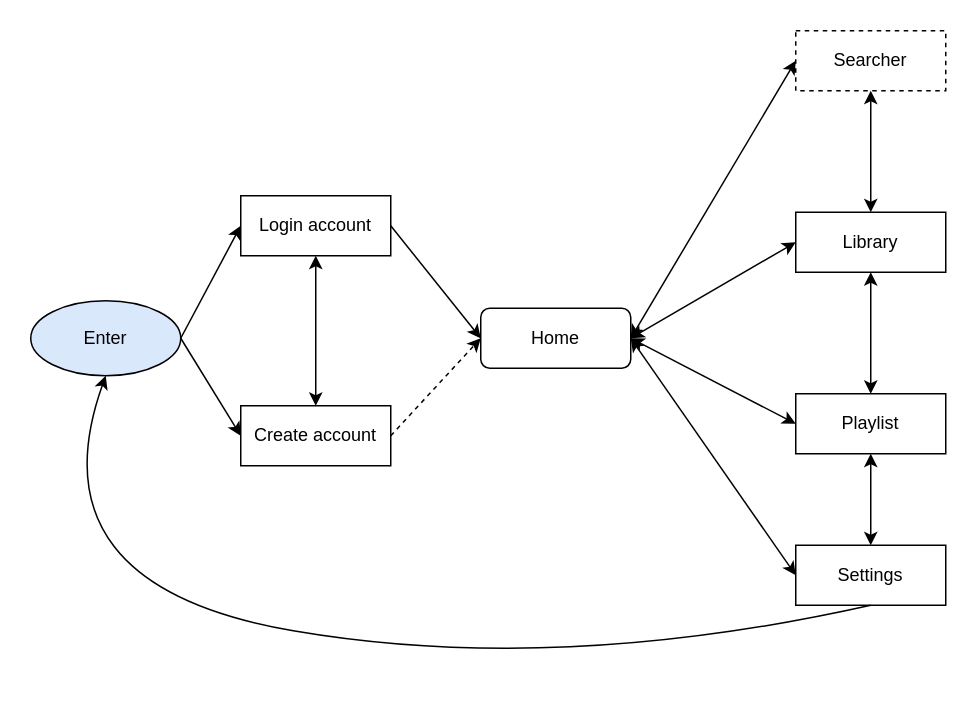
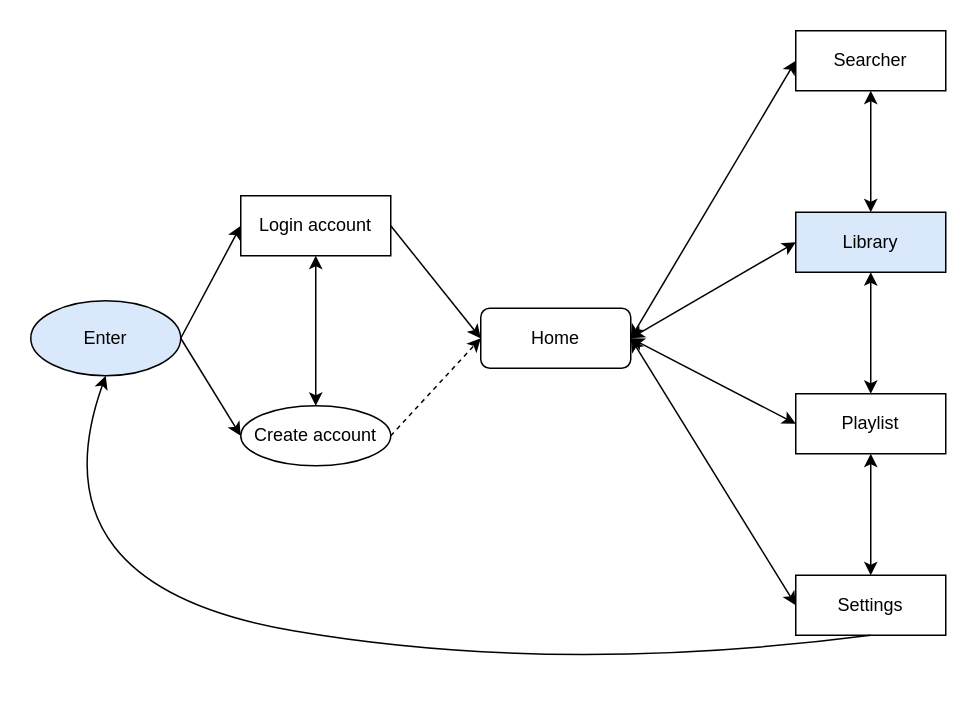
  <mxCell id="0" />
  <mxCell id="1" parent="0" />
  <mxCell id="2" value="Enter" style="ellipse;whiteSpace=wrap;html=1;fillColor=#dae8fc;" vertex="1" parent="1"><mxGeometry x="20" y="200" width="100" height="50" as="geometry" /></mxCell>
  <mxCell id="3" value="Login account" style="rounded=0;whiteSpace=wrap;html=1;" vertex="1" parent="1"><mxGeometry x="160" y="130" width="100" height="40" as="geometry" /></mxCell>
- <mxCell id="4" value="Create account" style="rounded=0;whiteSpace=wrap;html=1;" vertex="1" parent="1"><mxGeometry x="160" y="270" width="100" height="40" as="geometry" /></mxCell>
+ <mxCell id="4" value="Create account" style="ellipse;whiteSpace=wrap;html=1;" vertex="1" parent="1"><mxGeometry x="160" y="270" width="100" height="40" as="geometry" /></mxCell>
  <mxCell id="5" value="Home" style="whiteSpace=wrap;html=1;rounded=1;" vertex="1" parent="1"><mxGeometry x="320" y="205" width="100" height="40" as="geometry" /></mxCell>
- <mxCell id="6" value="Library" style="rounded=0;whiteSpace=wrap;html=1;" vertex="1" parent="1"><mxGeometry x="530" y="141" width="100" height="40" as="geometry" /></mxCell>
+ <mxCell id="6" value="Library" style="rounded=0;whiteSpace=wrap;html=1;fillColor=#dae8fc;" vertex="1" parent="1"><mxGeometry x="530" y="141" width="100" height="40" as="geometry" /></mxCell>
  <mxCell id="7" value="Playlist" style="rounded=0;whiteSpace=wrap;html=1;" vertex="1" parent="1"><mxGeometry x="530" y="262" width="100" height="40" as="geometry" /></mxCell>
- <mxCell id="8" value="Settings" style="rounded=0;whiteSpace=wrap;html=1;" vertex="1" parent="1"><mxGeometry x="530" y="363" width="100" height="40" as="geometry" /></mxCell>
+ <mxCell id="8" value="Settings" style="rounded=0;whiteSpace=wrap;html=1;" vertex="1" parent="1"><mxGeometry x="530" y="383" width="100" height="40" as="geometry" /></mxCell>
  <mxCell id="9" value="" style="endArrow=classic;html=1;entryX=0;entryY=0.5;entryDx=0;entryDy=0;exitX=1;exitY=0.5;exitDx=0;exitDy=0;" edge="1" parent="1" source="2" target="3"><mxGeometry width="50" height="50" relative="1" as="geometry"><mxPoint x="20" y="430" as="sourcePoint" /><mxPoint x="70" y="380" as="targetPoint" /></mxGeometry></mxCell>
  <mxCell id="10" value="" style="endArrow=classic;html=1;entryX=0;entryY=0.5;entryDx=0;entryDy=0;" edge="1" parent="1" target="4"><mxGeometry width="50" height="50" relative="1" as="geometry"><mxPoint x="120" y="225" as="sourcePoint" /><mxPoint x="70" y="380" as="targetPoint" /></mxGeometry></mxCell>
  <mxCell id="11" value="" style="endArrow=classic;startArrow=classic;html=1;entryX=0.5;entryY=1;entryDx=0;entryDy=0;exitX=0.5;exitY=0;exitDx=0;exitDy=0;" edge="1" parent="1" source="4" target="3"><mxGeometry width="50" height="50" relative="1" as="geometry"><mxPoint x="20" y="430" as="sourcePoint" /><mxPoint x="70" y="380" as="targetPoint" /></mxGeometry></mxCell>
  <mxCell id="12" value="" style="endArrow=classic;html=1;entryX=0;entryY=0.5;entryDx=0;entryDy=0;exitX=1;exitY=0.5;exitDx=0;exitDy=0;dashed=1;" edge="1" parent="1" source="4" target="5"><mxGeometry width="50" height="50" relative="1" as="geometry"><mxPoint x="20" y="430" as="sourcePoint" /><mxPoint x="70" y="380" as="targetPoint" /></mxGeometry></mxCell>
  <mxCell id="13" value="" style="endArrow=classic;html=1;entryX=0;entryY=0.5;entryDx=0;entryDy=0;exitX=1;exitY=0.5;exitDx=0;exitDy=0;" edge="1" parent="1" source="3" target="5"><mxGeometry width="50" height="50" relative="1" as="geometry"><mxPoint x="20" y="430" as="sourcePoint" /><mxPoint x="70" y="380" as="targetPoint" /></mxGeometry></mxCell>
  <mxCell id="14" value="" style="endArrow=classic;startArrow=classic;html=1;entryX=0;entryY=0.5;entryDx=0;entryDy=0;exitX=1;exitY=0.5;exitDx=0;exitDy=0;" edge="1" parent="1" source="5" target="6"><mxGeometry width="50" height="50" relative="1" as="geometry"><mxPoint x="20" y="390" as="sourcePoint" /><mxPoint x="70" y="340" as="targetPoint" /></mxGeometry></mxCell>
  <mxCell id="15" value="" style="endArrow=classic;startArrow=classic;html=1;entryX=0;entryY=0.5;entryDx=0;entryDy=0;exitX=1;exitY=0.5;exitDx=0;exitDy=0;" edge="1" parent="1" source="5" target="8"><mxGeometry width="50" height="50" relative="1" as="geometry"><mxPoint x="20" y="390" as="sourcePoint" /><mxPoint x="70" y="340" as="targetPoint" /></mxGeometry></mxCell>
  <mxCell id="16" value="" style="endArrow=classic;startArrow=classic;html=1;entryX=0;entryY=0.5;entryDx=0;entryDy=0;exitX=1;exitY=0.5;exitDx=0;exitDy=0;" edge="1" parent="1" source="5" target="7"><mxGeometry width="50" height="50" relative="1" as="geometry"><mxPoint x="20" y="390" as="sourcePoint" /><mxPoint x="70" y="340" as="targetPoint" /></mxGeometry></mxCell>
  <mxCell id="17" value="" style="endArrow=classic;startArrow=classic;html=1;entryX=0.5;entryY=1;entryDx=0;entryDy=0;exitX=0.5;exitY=0;exitDx=0;exitDy=0;" edge="1" parent="1" source="7" target="6"><mxGeometry width="50" height="50" relative="1" as="geometry"><mxPoint x="110" y="444.5" as="sourcePoint" /><mxPoint x="160" y="394.5" as="targetPoint" /></mxGeometry></mxCell>
  <mxCell id="18" value="" style="endArrow=classic;startArrow=classic;html=1;entryX=0.5;entryY=1;entryDx=0;entryDy=0;exitX=0.5;exitY=0;exitDx=0;exitDy=0;" edge="1" parent="1" source="8" target="7"><mxGeometry width="50" height="50" relative="1" as="geometry"><mxPoint x="110" y="444.5" as="sourcePoint" /><mxPoint x="160" y="394.5" as="targetPoint" /></mxGeometry></mxCell>
  <mxCell id="19" value="" style="curved=1;endArrow=classic;html=1;entryX=0.5;entryY=1;entryDx=0;entryDy=0;exitX=0.5;exitY=1;exitDx=0;exitDy=0;" edge="1" parent="1" source="8" target="2"><mxGeometry width="50" height="50" relative="1" as="geometry"><mxPoint x="20" y="440" as="sourcePoint" /><mxPoint x="70" y="390" as="targetPoint" /><Array as="points"><mxPoint x="370" y="450" /><mxPoint x="20" y="390" /></Array></mxGeometry></mxCell>
- <mxCell id="20" value="Searcher" style="rounded=0;whiteSpace=wrap;html=1;dashed=1;" vertex="1" parent="1"><mxGeometry x="530" y="20" width="100" height="40" as="geometry" /></mxCell>
+ <mxCell id="20" value="Searcher" style="rounded=0;whiteSpace=wrap;html=1;" vertex="1" parent="1"><mxGeometry x="530" y="20" width="100" height="40" as="geometry" /></mxCell>
  <mxCell id="21" value="" style="endArrow=classic;startArrow=classic;html=1;entryX=0.5;entryY=1;entryDx=0;entryDy=0;exitX=0.5;exitY=0;exitDx=0;exitDy=0;" edge="1" parent="1" source="6" target="20"><mxGeometry width="50" height="50" relative="1" as="geometry"><mxPoint x="590" y="130" as="sourcePoint" /><mxPoint x="590" y="70" as="targetPoint" /></mxGeometry></mxCell>
  <mxCell id="22" value="" style="endArrow=classic;startArrow=classic;html=1;entryX=0;entryY=0.5;entryDx=0;entryDy=0;exitX=1;exitY=0.5;exitDx=0;exitDy=0;" edge="1" parent="1" source="5" target="20"><mxGeometry width="50" height="50" relative="1" as="geometry"><mxPoint x="20" y="500" as="sourcePoint" /><mxPoint x="70" y="450" as="targetPoint" /></mxGeometry></mxCell>
